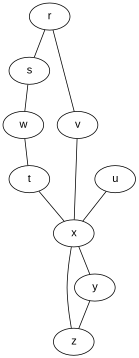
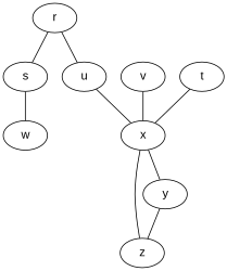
  strict graph {
    node [fontname=Arial]
    r
    s
    v
    w
    x
    t
    z
    y
    u
    r -- s
-   r -- v
+   r -- u
    s -- w
    v -- x
-   w -- t
    x -- z
    x -- y
    t -- x
    y -- z
    u -- x
  }
